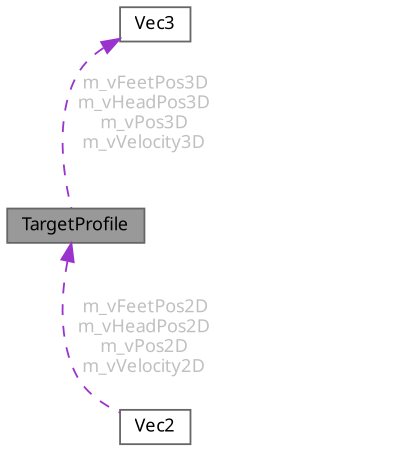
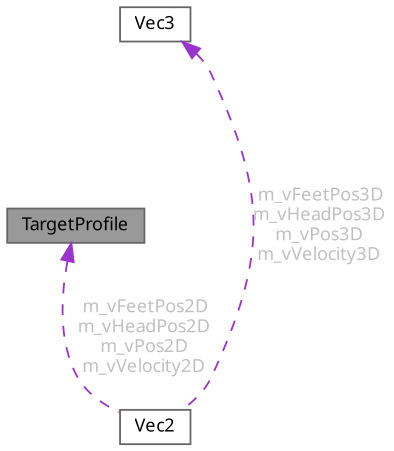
  digraph {
    fontname="Noto Sans"
    node [color=gray40 fillcolor=white fontname="Noto Sans" fontsize=10 shape=box style=filled]
    edge [color=darkorchid3 dir=back fontcolor=grey fontname="Noto Sans" fontsize=10 labelfontname=Helvetica labelfontsize=10 style=dashed]
    n1 [fillcolor=grey60 fontcolor=black height=0.2 label=TargetProfile width=0.4]
    n2 [height=0.2 label=Vec2 width=0.4]
    n3 [height=0.2 label=Vec3 width=0.4]
    n1 -> n2 [label=" m_vFeetPos2D\nm_vHeadPos2D\nm_vPos2D\nm_vVelocity2D"]
-   n3 -> n1 [label=" m_vFeetPos3D\nm_vHeadPos3D\nm_vPos3D\nm_vVelocity3D"]
+   n3 -> n2 [label=" m_vFeetPos3D\nm_vHeadPos3D\nm_vPos3D\nm_vVelocity3D"]
  }
